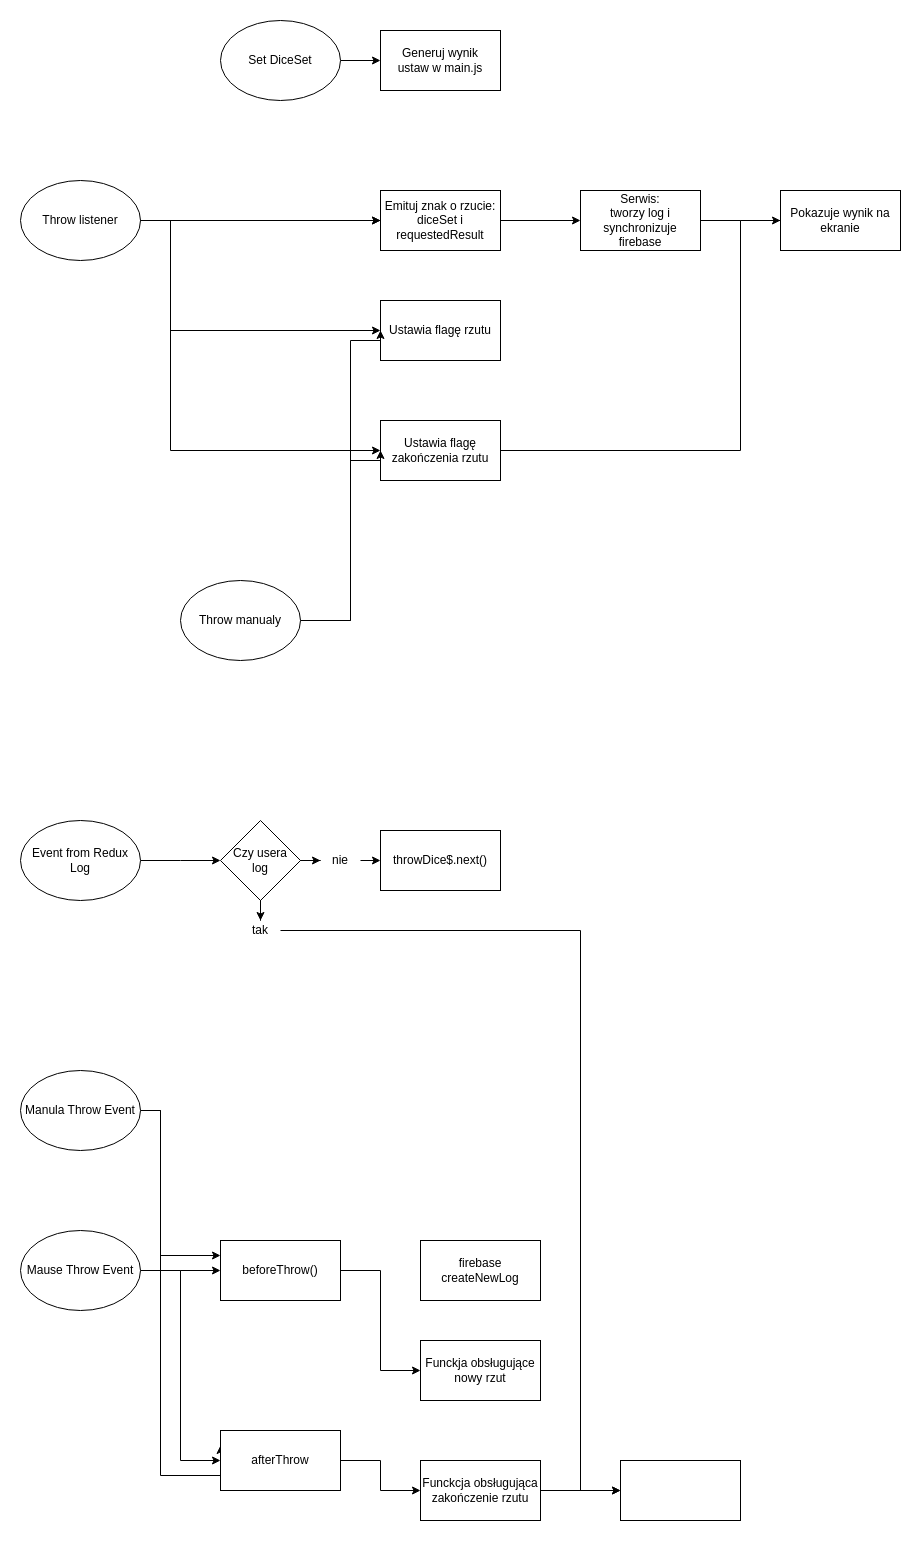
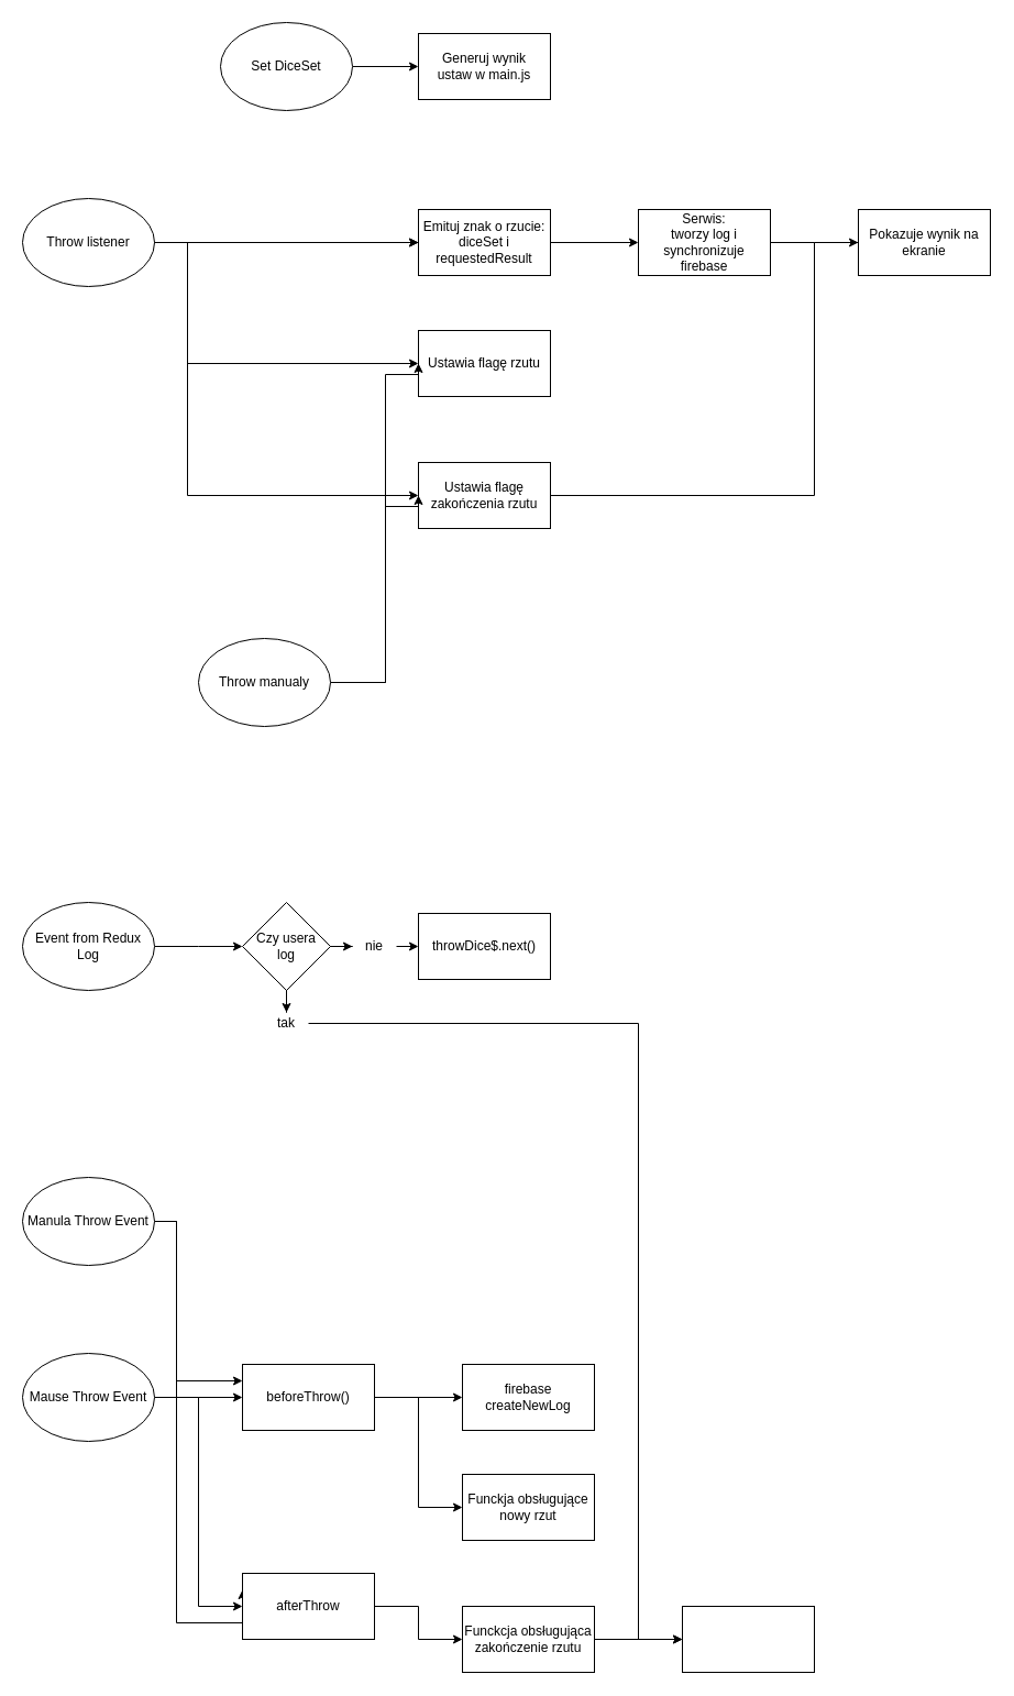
  <mxCell id="0" />
  <mxCell id="1" parent="0" />
  <mxCell id="2" value="" style="edgeStyle=orthogonalEdgeStyle;rounded=0;orthogonalLoop=1;jettySize=auto;html=1;" edge="1" parent="1" source="3" target="4"><mxGeometry relative="1" as="geometry" /></mxCell>
- <mxCell id="3" value="Set DiceSet" style="ellipse;whiteSpace=wrap;html=1;" vertex="1" parent="1"><mxGeometry x="220" y="20" width="120" height="80" as="geometry" /></mxCell>
+ <mxCell id="3" value="Set DiceSet" style="ellipse;whiteSpace=wrap;html=1;" vertex="1" parent="1"><mxGeometry x="200" y="20" width="120" height="80" as="geometry" /></mxCell>
  <mxCell id="4" value="Generuj wynik&lt;br&gt;ustaw w main.js" style="rounded=0;whiteSpace=wrap;html=1;" vertex="1" parent="1"><mxGeometry x="380" y="30" width="120" height="60" as="geometry" /></mxCell>
  <mxCell id="5" value="" style="edgeStyle=orthogonalEdgeStyle;rounded=0;orthogonalLoop=1;jettySize=auto;html=1;" edge="1" parent="1" source="8" target="19"><mxGeometry relative="1" as="geometry" /></mxCell>
  <mxCell id="6" value="" style="edgeStyle=orthogonalEdgeStyle;rounded=0;orthogonalLoop=1;jettySize=auto;html=1;entryX=0;entryY=0.5;entryDx=0;entryDy=0;" edge="1" parent="1" source="8" target="12"><mxGeometry relative="1" as="geometry"><Array as="points"><mxPoint x="170" y="220" /><mxPoint x="170" y="330" /></Array></mxGeometry></mxCell>
  <mxCell id="7" value="" style="edgeStyle=orthogonalEdgeStyle;rounded=0;orthogonalLoop=1;jettySize=auto;html=1;entryX=0;entryY=0.5;entryDx=0;entryDy=0;" edge="1" parent="1" source="19" target="14"><mxGeometry relative="1" as="geometry"><Array as="points"><mxPoint x="170" y="220" /><mxPoint x="170" y="450" /></Array></mxGeometry></mxCell>
  <mxCell id="8" value="Throw listener" style="ellipse;whiteSpace=wrap;html=1;" vertex="1" parent="1"><mxGeometry x="20" y="180" width="120" height="80" as="geometry" /></mxCell>
  <mxCell id="9" value="" style="edgeStyle=orthogonalEdgeStyle;rounded=0;orthogonalLoop=1;jettySize=auto;html=1;" edge="1" parent="1" source="19" target="11"><mxGeometry relative="1" as="geometry" /></mxCell>
  <mxCell id="10" value="" style="edgeStyle=orthogonalEdgeStyle;rounded=0;orthogonalLoop=1;jettySize=auto;html=1;" edge="1" parent="1" source="11"><mxGeometry relative="1" as="geometry"><mxPoint x="780" y="220" as="targetPoint" /></mxGeometry></mxCell>
  <mxCell id="11" value="Serwis:&lt;br&gt;tworzy log i synchronizuje firebase" style="rounded=0;whiteSpace=wrap;html=1;" vertex="1" parent="1"><mxGeometry x="580" y="190" width="120" height="60" as="geometry" /></mxCell>
  <mxCell id="12" value="Ustawia flagę rzutu" style="rounded=0;whiteSpace=wrap;html=1;" vertex="1" parent="1"><mxGeometry x="380" y="300" width="120" height="60" as="geometry" /></mxCell>
  <mxCell id="13" value="" style="edgeStyle=orthogonalEdgeStyle;rounded=0;orthogonalLoop=1;jettySize=auto;html=1;entryX=0.5;entryY=1;entryDx=0;entryDy=0;" edge="1" parent="1" source="14" target="15"><mxGeometry relative="1" as="geometry"><mxPoint x="580" y="450" as="targetPoint" /><Array as="points"><mxPoint x="740" y="450" /><mxPoint x="740" y="220" /><mxPoint x="840" y="220" /></Array></mxGeometry></mxCell>
  <mxCell id="14" value="Ustawia flagę zakończenia rzutu" style="rounded=0;whiteSpace=wrap;html=1;" vertex="1" parent="1"><mxGeometry x="380" y="420" width="120" height="60" as="geometry" /></mxCell>
  <mxCell id="15" value="Pokazuje wynik na ekranie" style="rounded=0;whiteSpace=wrap;html=1;" vertex="1" parent="1"><mxGeometry x="780" y="190" width="120" height="60" as="geometry" /></mxCell>
  <mxCell id="16" value="" style="edgeStyle=orthogonalEdgeStyle;rounded=0;orthogonalLoop=1;jettySize=auto;html=1;entryX=0;entryY=0.5;entryDx=0;entryDy=0;" edge="1" parent="1" source="18" target="12"><mxGeometry relative="1" as="geometry"><mxPoint x="380" y="620" as="targetPoint" /><Array as="points"><mxPoint x="350" y="620" /><mxPoint x="350" y="340" /><mxPoint x="380" y="340" /></Array></mxGeometry></mxCell>
  <mxCell id="17" value="" style="edgeStyle=orthogonalEdgeStyle;rounded=0;orthogonalLoop=1;jettySize=auto;html=1;entryX=0;entryY=0.5;entryDx=0;entryDy=0;" edge="1" parent="1" source="18" target="14"><mxGeometry relative="1" as="geometry"><mxPoint x="420" y="620" as="targetPoint" /><Array as="points"><mxPoint x="350" y="620" /><mxPoint x="350" y="460" /><mxPoint x="380" y="460" /></Array></mxGeometry></mxCell>
  <mxCell id="18" value="Throw manualy" style="ellipse;whiteSpace=wrap;html=1;" vertex="1" parent="1"><mxGeometry y="580" width="120" height="80" as="geometry" x="180" /></mxCell>
  <mxCell id="19" value="Emituj znak o rzucie:&lt;br&gt;diceSet i requestedResult" style="rounded=0;whiteSpace=wrap;html=1;" vertex="1" parent="1"><mxGeometry x="380" y="190" width="120" height="60" as="geometry" /></mxCell>
  <mxCell id="20" value="" style="edgeStyle=orthogonalEdgeStyle;rounded=0;orthogonalLoop=1;jettySize=auto;html=1;entryX=0;entryY=0.5;entryDx=0;entryDy=0;" edge="1" parent="1" source="8" target="19"><mxGeometry relative="1" as="geometry"><mxPoint x="140" y="220" as="sourcePoint" /><mxPoint x="380" y="450" as="targetPoint" /></mxGeometry></mxCell>
  <mxCell id="21" value="" style="edgeStyle=orthogonalEdgeStyle;rounded=0;orthogonalLoop=1;jettySize=auto;html=1;" edge="1" parent="1" source="22"><mxGeometry relative="1" as="geometry"><mxPoint x="220" y="860" as="targetPoint" /></mxGeometry></mxCell>
  <mxCell id="22" value="Event from Redux Log" style="ellipse;whiteSpace=wrap;html=1;" vertex="1" parent="1"><mxGeometry x="20" y="820" width="120" height="80" as="geometry" /></mxCell>
  <mxCell id="23" value="" style="edgeStyle=orthogonalEdgeStyle;rounded=0;orthogonalLoop=1;jettySize=auto;html=1;" edge="1" parent="1" source="26" target="30"><mxGeometry relative="1" as="geometry"><mxPoint x="260" y="980" as="targetPoint" /><Array as="points"><mxPoint x="580" y="930" /><mxPoint x="580" y="1490" /></Array></mxGeometry></mxCell>
  <mxCell id="24" value="" style="edgeStyle=orthogonalEdgeStyle;rounded=0;orthogonalLoop=1;jettySize=auto;html=1;" edge="1" parent="1" source="28"><mxGeometry relative="1" as="geometry"><mxPoint x="380" y="860" as="targetPoint" /></mxGeometry></mxCell>
  <mxCell id="25" value="Czy usera&lt;br&gt;log" style="rhombus;whiteSpace=wrap;html=1;" vertex="1" parent="1"><mxGeometry x="220" y="820" width="80" height="80" as="geometry" /></mxCell>
  <mxCell id="26" value="tak" style="text;html=1;strokeColor=none;fillColor=none;align=center;verticalAlign=middle;whiteSpace=wrap;rounded=0;" vertex="1" parent="1"><mxGeometry x="240" y="920" width="40" height="20" as="geometry" /></mxCell>
  <mxCell id="27" value="" style="edgeStyle=orthogonalEdgeStyle;rounded=0;orthogonalLoop=1;jettySize=auto;html=1;" edge="1" parent="1" source="25" target="26"><mxGeometry relative="1" as="geometry"><mxPoint x="260" y="900" as="sourcePoint" /><mxPoint x="260" y="980" as="targetPoint" /></mxGeometry></mxCell>
  <mxCell id="28" value="nie" style="text;html=1;strokeColor=none;fillColor=none;align=center;verticalAlign=middle;whiteSpace=wrap;rounded=0;" vertex="1" parent="1"><mxGeometry x="320" y="850" width="40" height="20" as="geometry" /></mxCell>
  <mxCell id="29" value="" style="edgeStyle=orthogonalEdgeStyle;rounded=0;orthogonalLoop=1;jettySize=auto;html=1;" edge="1" parent="1" source="25" target="28"><mxGeometry relative="1" as="geometry"><mxPoint x="300" y="860" as="sourcePoint" /><mxPoint x="380" y="860" as="targetPoint" /></mxGeometry></mxCell>
  <mxCell id="30" value="" style="rounded=0;whiteSpace=wrap;html=1;" vertex="1" parent="1"><mxGeometry x="620" y="1460" width="120" height="60" as="geometry" /></mxCell>
  <mxCell id="31" value="" style="edgeStyle=orthogonalEdgeStyle;rounded=0;orthogonalLoop=1;jettySize=auto;html=1;" edge="1" parent="1" source="33"><mxGeometry relative="1" as="geometry"><mxPoint x="220" y="1270" as="targetPoint" /></mxGeometry></mxCell>
  <mxCell id="32" value="" style="edgeStyle=orthogonalEdgeStyle;rounded=0;orthogonalLoop=1;jettySize=auto;html=1;entryX=0;entryY=0.5;entryDx=0;entryDy=0;" edge="1" parent="1" source="33" target="44"><mxGeometry relative="1" as="geometry"><mxPoint x="80" y="1390" as="targetPoint" /></mxGeometry></mxCell>
  <mxCell id="33" value="Mause Throw Event" style="ellipse;whiteSpace=wrap;html=1;" vertex="1" parent="1"><mxGeometry x="20" y="1230" width="120" height="80" as="geometry" /></mxCell>
  <mxCell id="34" value="" style="edgeStyle=orthogonalEdgeStyle;rounded=0;orthogonalLoop=1;jettySize=auto;html=1;entryX=0;entryY=0.25;entryDx=0;entryDy=0;" edge="1" parent="1" source="36" target="39"><mxGeometry relative="1" as="geometry"><mxPoint x="220" y="1110" as="targetPoint" /><Array as="points"><mxPoint x="160" y="1110" /><mxPoint x="160" y="1255" /></Array></mxGeometry></mxCell>
  <mxCell id="35" value="" style="edgeStyle=orthogonalEdgeStyle;rounded=0;orthogonalLoop=1;jettySize=auto;html=1;entryX=0;entryY=0.25;entryDx=0;entryDy=0;" edge="1" parent="1" source="36" target="44"><mxGeometry relative="1" as="geometry"><Array as="points"><mxPoint x="160" y="1110" /><mxPoint x="160" y="1475" /></Array></mxGeometry></mxCell>
  <mxCell id="36" value="Manula Throw Event" style="ellipse;whiteSpace=wrap;html=1;" vertex="1" parent="1"><mxGeometry x="20" y="1070" width="120" height="80" as="geometry" /></mxCell>
+ <mxCell id="37" value="" style="edgeStyle=orthogonalEdgeStyle;rounded=0;orthogonalLoop=1;jettySize=auto;html=1;" edge="1" parent="1" source="39" target="40"><mxGeometry relative="1" as="geometry" /></mxCell>
  <mxCell id="38" value="" style="edgeStyle=orthogonalEdgeStyle;rounded=0;orthogonalLoop=1;jettySize=auto;html=1;entryX=0;entryY=0.5;entryDx=0;entryDy=0;" edge="1" parent="1" source="39" target="41"><mxGeometry relative="1" as="geometry"><mxPoint x="280" y="1380" as="targetPoint" /></mxGeometry></mxCell>
  <mxCell id="39" value="beforeThrow()" style="rounded=0;whiteSpace=wrap;html=1;" vertex="1" parent="1"><mxGeometry x="220" y="1240" width="120" height="60" as="geometry" /></mxCell>
  <mxCell id="40" value="firebase&lt;br&gt;createNewLog" style="rounded=0;whiteSpace=wrap;html=1;" vertex="1" parent="1"><mxGeometry x="420" y="1240" width="120" height="60" as="geometry" /></mxCell>
  <mxCell id="41" value="Funckja obsługujące nowy rzut" style="rounded=0;whiteSpace=wrap;html=1;" vertex="1" parent="1"><mxGeometry x="420" y="1340" width="120" height="60" as="geometry" /></mxCell>
  <mxCell id="42" value="throwDice$.next()" style="rounded=0;whiteSpace=wrap;html=1;" vertex="1" parent="1"><mxGeometry x="380" y="830" width="120" height="60" as="geometry" /></mxCell>
  <mxCell id="43" value="" style="edgeStyle=orthogonalEdgeStyle;rounded=0;orthogonalLoop=1;jettySize=auto;html=1;" edge="1" parent="1" source="44" target="46"><mxGeometry relative="1" as="geometry" /></mxCell>
  <mxCell id="44" value="afterThrow" style="rounded=0;whiteSpace=wrap;html=1;" vertex="1" parent="1"><mxGeometry x="220" y="1430" width="120" height="60" as="geometry" /></mxCell>
  <mxCell id="45" value="" style="edgeStyle=orthogonalEdgeStyle;rounded=0;orthogonalLoop=1;jettySize=auto;html=1;" edge="1" parent="1" source="46" target="30"><mxGeometry relative="1" as="geometry" /></mxCell>
  <mxCell id="46" value="Funckcja obsługująca zakończenie rzutu" style="rounded=0;whiteSpace=wrap;html=1;" vertex="1" parent="1"><mxGeometry x="420" y="1460" width="120" height="60" as="geometry" /></mxCell>
